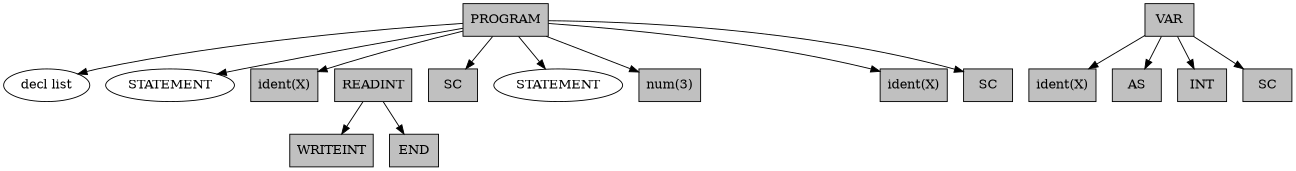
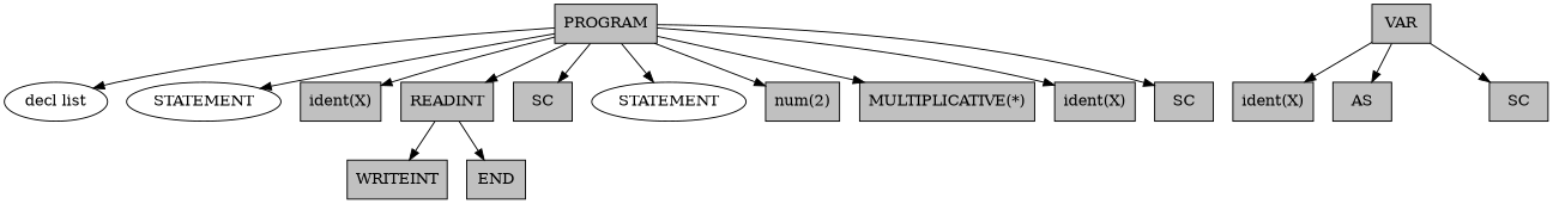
  digraph {
    node [fillcolor=gray shape=box style=filled]
    n1 [label=PROGRAM]
    n2 [label="decl list" fillcolor="" shape="" style=""]
    n3 [label=STATEMENT fillcolor="" shape="" style=""]
    n4 [label="ident(X)"]
    n5 [label=READINT]
    n6 [label=SC]
    n7 [label=STATEMENT fillcolor="" shape="" style=""]
-   n8 [label="num(3)"]
+   n8 [label="num(2)"]
+   n9 [label="MULTIPLICATIVE(*)"]
    n10 [label="ident(X)"]
    n11 [label=SC]
    n12 [label=WRITEINT]
    n13 [label=END]
    n14 [label=VAR]
    n15 [label="ident(X)"]
    n16 [label=AS]
-   n17 [label=INT]
    n18 [label=SC]
    n1 -> n2
    n1 -> n3
    n1 -> n4
+   n1 -> n5
    n1 -> n6
    n1 -> n7
    n1 -> n8
+   n1 -> n9
    n1 -> n10
    n1 -> n11
    n5 -> n12
    n5 -> n13
    n14 -> n15
    n14 -> n16
-   n14 -> n17
    n14 -> n18
  }
